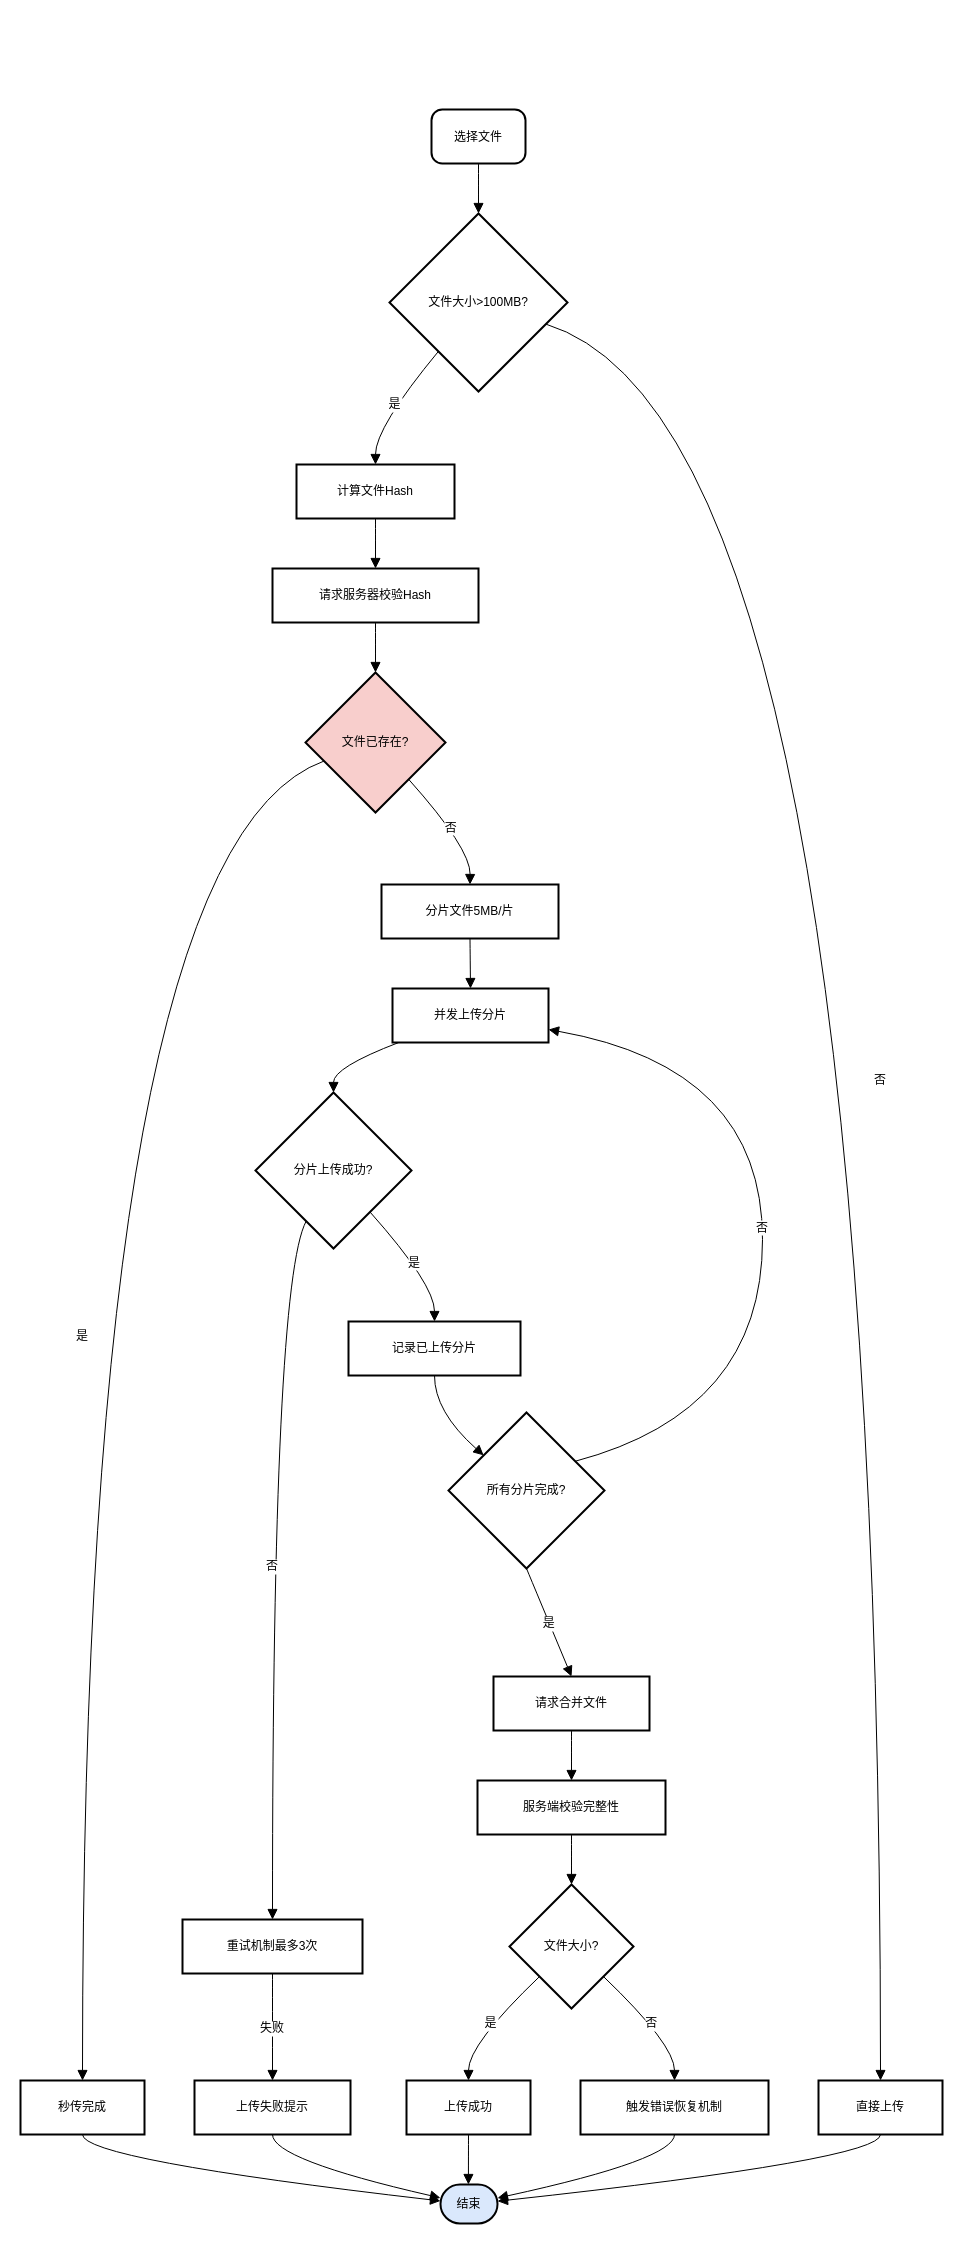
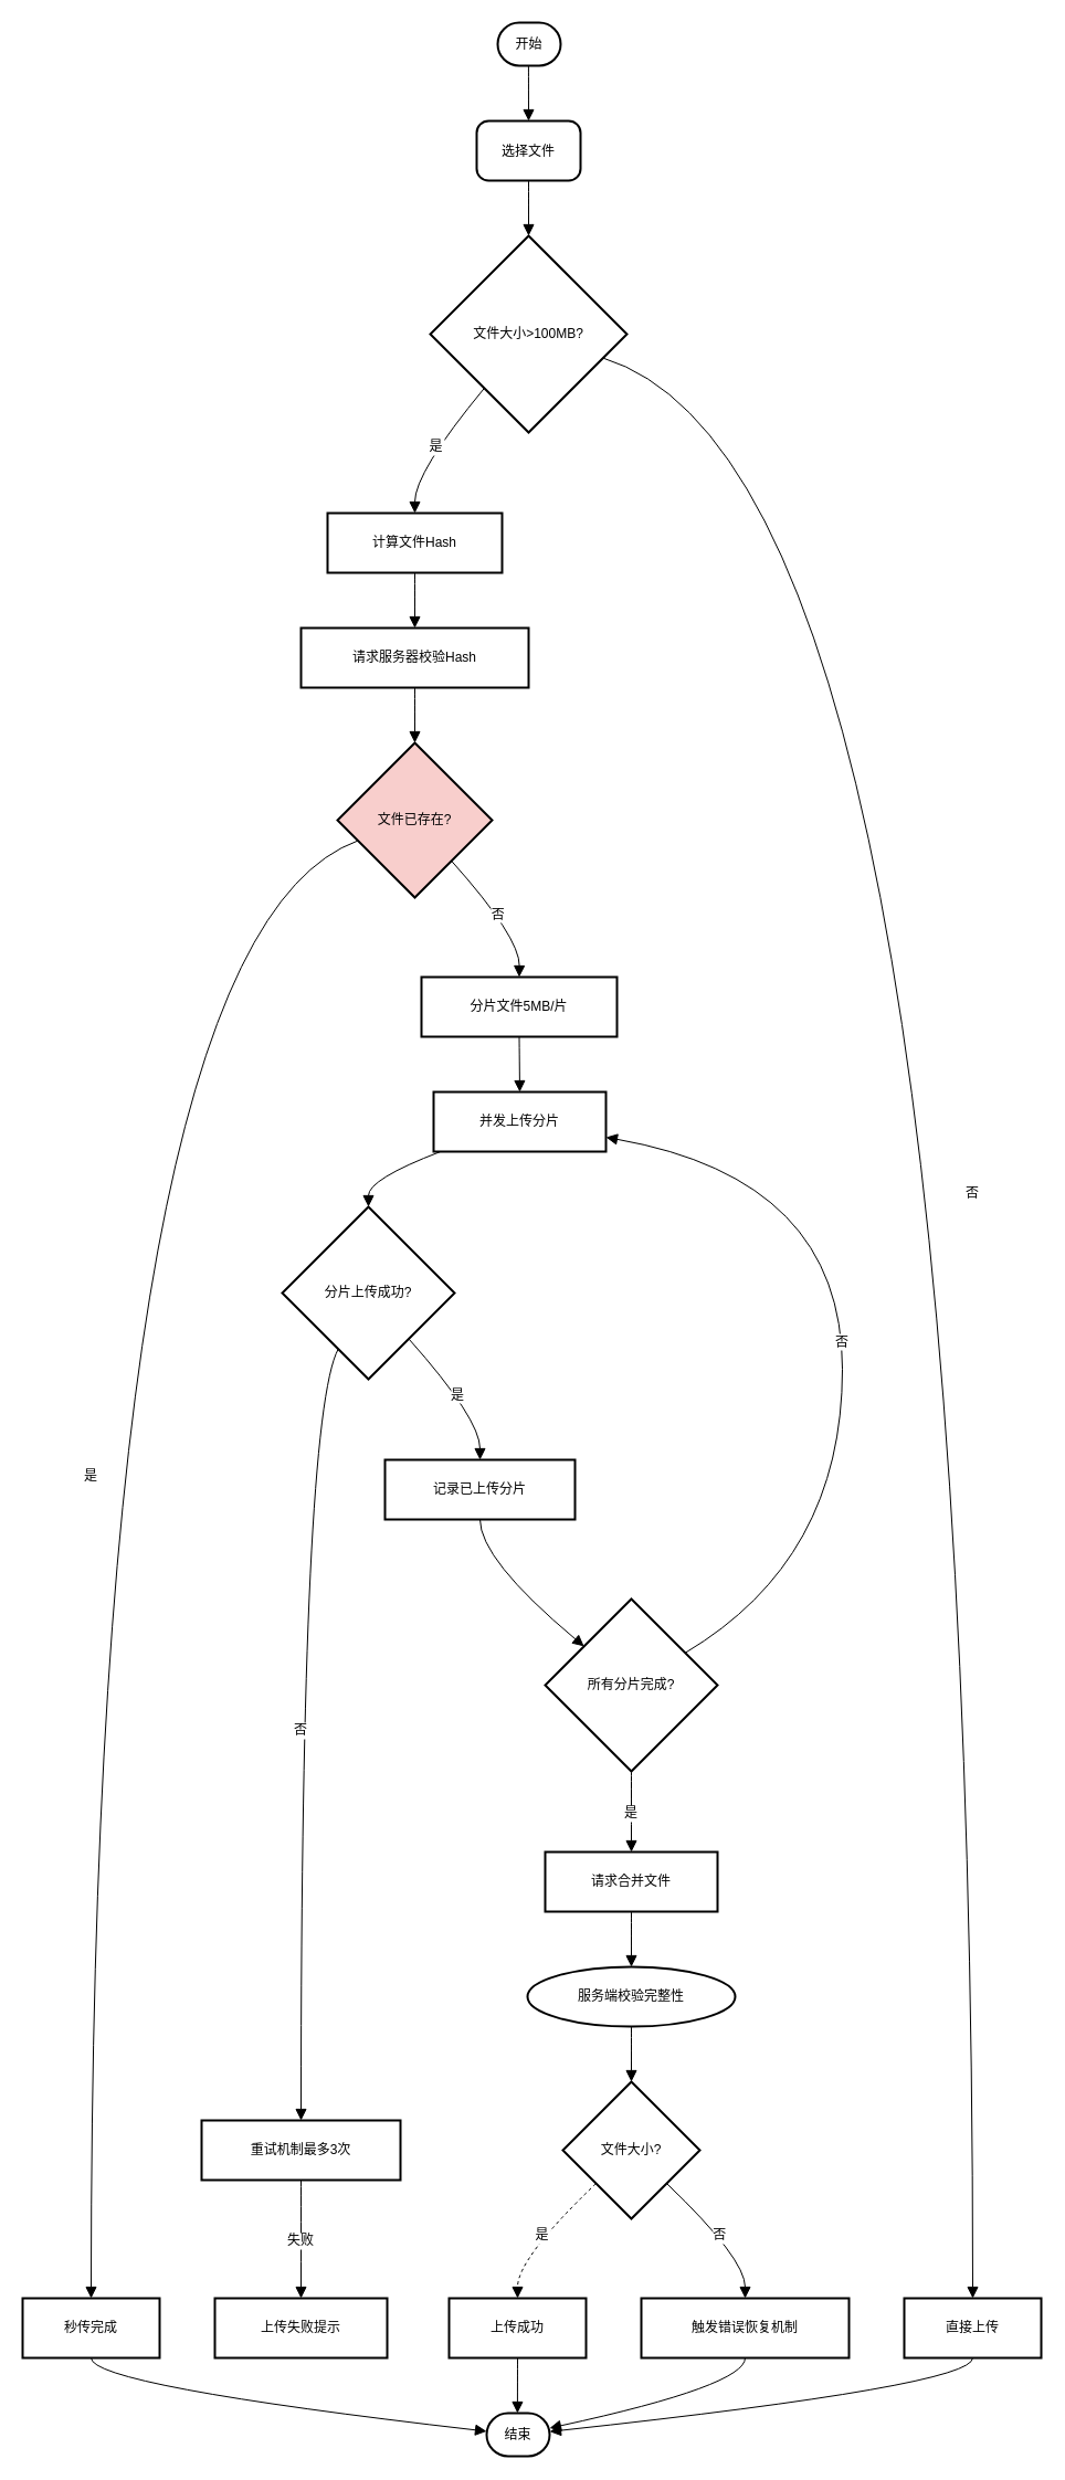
  <mxCell id="0" />
  <mxCell id="1" parent="0" />
+ <mxCell id="2" value="开始" style="rounded=1;whiteSpace=wrap;arcSize=50;strokeWidth=2;" vertex="1" parent="1"><mxGeometry x="450" y="20" width="57" height="39" as="geometry" /></mxCell>
  <mxCell id="3" value="选择文件" style="rounded=1;arcSize=20;strokeWidth=2" vertex="1" parent="1"><mxGeometry x="431" y="109" width="94" height="54" as="geometry" /></mxCell>
  <mxCell id="4" value="文件大小&gt;100MB?" style="rhombus;strokeWidth=2;whiteSpace=wrap;" vertex="1" parent="1"><mxGeometry x="389" y="213" width="178" height="178" as="geometry" /></mxCell>
  <mxCell id="5" value="计算文件Hash" style="whiteSpace=wrap;strokeWidth=2;" vertex="1" parent="1"><mxGeometry x="296" y="464" width="158" height="54" as="geometry" /></mxCell>
  <mxCell id="6" value="直接上传" style="whiteSpace=wrap;strokeWidth=2;" vertex="1" parent="1"><mxGeometry x="818" y="2080" width="124" height="54" as="geometry" /></mxCell>
  <mxCell id="7" value="请求服务器校验Hash" style="whiteSpace=wrap;strokeWidth=2;" vertex="1" parent="1"><mxGeometry x="272" y="568" width="206" height="54" as="geometry" /></mxCell>
  <mxCell id="8" value="文件已存在?" style="rhombus;strokeWidth=2;whiteSpace=wrap;fillColor=#f8cecc;" vertex="1" parent="1"><mxGeometry x="305" y="672" width="140" height="140" as="geometry" /></mxCell>
  <mxCell id="9" value="秒传完成" style="whiteSpace=wrap;strokeWidth=2;" vertex="1" parent="1"><mxGeometry x="20" y="2080" width="124" height="54" as="geometry" /></mxCell>
  <mxCell id="10" value="分片文件5MB/片" style="whiteSpace=wrap;strokeWidth=2;" vertex="1" parent="1"><mxGeometry x="381" y="884" width="177" height="54" as="geometry" /></mxCell>
  <mxCell id="11" value="并发上传分片" style="whiteSpace=wrap;strokeWidth=2;" vertex="1" parent="1"><mxGeometry x="392" y="988" width="156" height="54" as="geometry" /></mxCell>
  <mxCell id="12" value="分片上传成功?" style="rhombus;strokeWidth=2;whiteSpace=wrap;" vertex="1" parent="1"><mxGeometry x="255" y="1092" width="156" height="156" as="geometry" /></mxCell>
  <mxCell id="13" value="重试机制最多3次" style="whiteSpace=wrap;strokeWidth=2;" vertex="1" parent="1"><mxGeometry x="182" y="1919" width="180" height="54" as="geometry" /></mxCell>
  <mxCell id="14" value="记录已上传分片" style="whiteSpace=wrap;strokeWidth=2;" vertex="1" parent="1"><mxGeometry x="348" y="1321" width="172" height="54" as="geometry" /></mxCell>
  <mxCell id="15" value="上传失败提示" style="whiteSpace=wrap;strokeWidth=2;" vertex="1" parent="1"><mxGeometry x="194" y="2080" width="156" height="54" as="geometry" /></mxCell>
- <mxCell id="16" value="所有分片完成?" style="rhombus;strokeWidth=2;whiteSpace=wrap;" vertex="1" parent="1"><mxGeometry x="448" y="1412" width="156" height="156" as="geometry" /></mxCell>
+ <mxCell id="16" value="所有分片完成?" style="rhombus;strokeWidth=2;whiteSpace=wrap;" vertex="1" parent="1"><mxGeometry x="493" y="1447" width="156" height="156" as="geometry" /></mxCell>
  <mxCell id="17" value="请求合并文件" style="whiteSpace=wrap;strokeWidth=2;" vertex="1" parent="1"><mxGeometry x="493" y="1676" width="156" height="54" as="geometry" /></mxCell>
- <mxCell id="18" value="服务端校验完整性" style="whiteSpace=wrap;strokeWidth=2;" vertex="1" parent="1"><mxGeometry x="477" y="1780" width="188" height="54" as="geometry" /></mxCell>
+ <mxCell id="18" value="服务端校验完整性" style="ellipse;whiteSpace=wrap;strokeWidth=2;" vertex="1" parent="1"><mxGeometry x="477" y="1780" width="188" height="54" as="geometry" /></mxCell>
  <mxCell id="19" value="文件大小?" style="rhombus;strokeWidth=2;whiteSpace=wrap;" vertex="1" parent="1"><mxGeometry x="509" y="1884" width="124" height="124" as="geometry" /></mxCell>
  <mxCell id="20" value="上传成功" style="whiteSpace=wrap;strokeWidth=2;" vertex="1" parent="1"><mxGeometry x="406" y="2080" width="124" height="54" as="geometry" /></mxCell>
  <mxCell id="21" value="触发错误恢复机制" style="whiteSpace=wrap;strokeWidth=2;" vertex="1" parent="1"><mxGeometry x="580" y="2080" width="188" height="54" as="geometry" /></mxCell>
- <mxCell id="22" value="结束" style="rounded=1;whiteSpace=wrap;arcSize=50;strokeWidth=2;fillColor=#dae8fc;" vertex="1" parent="1"><mxGeometry x="440" y="2184" width="57" height="39" as="geometry" /></mxCell>
+ <mxCell id="22" value="结束" style="rounded=1;whiteSpace=wrap;arcSize=50;strokeWidth=2;" vertex="1" parent="1"><mxGeometry x="440" y="2184" width="57" height="39" as="geometry" /></mxCell>
+ <mxCell id="23" value="" style="curved=1;startArrow=none;endArrow=block;exitX=0.49;exitY=1;entryX=0.5;entryY=0;rounded=0;fontSize=12;startSize=8;endSize=8;" edge="1" parent="1" source="2" target="3"><mxGeometry relative="1" as="geometry"><Array as="points" /></mxGeometry></mxCell>
  <mxCell id="24" value="" style="curved=1;startArrow=none;endArrow=block;exitX=0.5;exitY=1;entryX=0.5;entryY=0;rounded=0;fontSize=12;startSize=8;endSize=8;" edge="1" parent="1" source="3" target="4"><mxGeometry relative="1" as="geometry"><Array as="points" /></mxGeometry></mxCell>
  <mxCell id="25" value="是" style="curved=1;startArrow=none;endArrow=block;exitX=0.09;exitY=1;entryX=0.5;entryY=-0.01;rounded=0;fontSize=12;startSize=8;endSize=8;" edge="1" parent="1" source="4" target="5"><mxGeometry relative="1" as="geometry"><Array as="points"><mxPoint x="375" y="427" /></Array></mxGeometry></mxCell>
  <mxCell id="26" value="否" style="curved=1;startArrow=none;endArrow=block;exitX=1;exitY=0.66;entryX=0.5;entryY=0.01;rounded=0;fontSize=12;startSize=8;endSize=8;" edge="1" parent="1" source="4" target="6"><mxGeometry relative="1" as="geometry"><Array as="points"><mxPoint x="880" y="427" /></Array></mxGeometry></mxCell>
  <mxCell id="27" value="" style="curved=1;startArrow=none;endArrow=block;exitX=0.5;exitY=0.99;entryX=0.5;entryY=-0.01;rounded=0;fontSize=12;startSize=8;endSize=8;" edge="1" parent="1" source="5" target="7"><mxGeometry relative="1" as="geometry"><Array as="points" /></mxGeometry></mxCell>
  <mxCell id="28" value="" style="curved=1;startArrow=none;endArrow=block;exitX=0.5;exitY=0.99;entryX=0.5;entryY=0;rounded=0;fontSize=12;startSize=8;endSize=8;" edge="1" parent="1" source="7" target="8"><mxGeometry relative="1" as="geometry"><Array as="points" /></mxGeometry></mxCell>
  <mxCell id="29" value="是" style="curved=1;startArrow=none;endArrow=block;exitX=0;exitY=0.68;entryX=0.5;entryY=0.01;rounded=0;fontSize=12;startSize=8;endSize=8;" edge="1" parent="1" source="8" target="9"><mxGeometry relative="1" as="geometry"><Array as="points"><mxPoint x="82" y="848" /></Array></mxGeometry></mxCell>
  <mxCell id="30" value="否" style="curved=1;startArrow=none;endArrow=block;exitX=0.95;exitY=1;entryX=0.5;entryY=0;rounded=0;fontSize=12;startSize=8;endSize=8;" edge="1" parent="1" source="8" target="10"><mxGeometry relative="1" as="geometry"><Array as="points"><mxPoint x="470" y="848" /></Array></mxGeometry></mxCell>
  <mxCell id="31" value="" style="curved=1;startArrow=none;endArrow=block;exitX=0.5;exitY=1;entryX=0.5;entryY=0;rounded=0;fontSize=12;startSize=8;endSize=8;" edge="1" parent="1" source="10" target="11"><mxGeometry relative="1" as="geometry"><Array as="points" /></mxGeometry></mxCell>
  <mxCell id="32" value="" style="curved=1;startArrow=none;endArrow=block;exitX=0.04;exitY=1;entryX=0.5;entryY=0;rounded=0;fontSize=12;startSize=8;endSize=8;" edge="1" parent="1" source="11" target="12"><mxGeometry relative="1" as="geometry"><Array as="points"><mxPoint x="333" y="1067" /></Array></mxGeometry></mxCell>
  <mxCell id="33" value="否" style="curved=1;startArrow=none;endArrow=block;exitX=0.23;exitY=1;entryX=0.5;entryY=0;rounded=0;fontSize=12;startSize=8;endSize=8;" edge="1" parent="1" source="12" target="13"><mxGeometry relative="1" as="geometry"><Array as="points"><mxPoint x="272" y="1284" /></Array></mxGeometry></mxCell>
  <mxCell id="34" value="是" style="curved=1;startArrow=none;endArrow=block;exitX=0.94;exitY=1;entryX=0.5;entryY=-0.01;rounded=0;fontSize=12;startSize=8;endSize=8;" edge="1" parent="1" source="12" target="14"><mxGeometry relative="1" as="geometry"><Array as="points"><mxPoint x="434" y="1284" /></Array></mxGeometry></mxCell>
  <mxCell id="35" value="失败" style="curved=1;startArrow=none;endArrow=block;exitX=0.5;exitY=1;entryX=0.5;entryY=0.01;rounded=0;fontSize=12;startSize=8;endSize=8;" edge="1" parent="1" source="13" target="15"><mxGeometry relative="1" as="geometry"><Array as="points" /></mxGeometry></mxCell>
  <mxCell id="36" value="" style="curved=1;startArrow=none;endArrow=block;exitX=0.5;exitY=0.99;entryX=0;entryY=0.09;rounded=0;fontSize=12;startSize=8;endSize=8;" edge="1" parent="1" source="14" target="16"><mxGeometry relative="1" as="geometry"><Array as="points"><mxPoint x="434" y="1411" /></Array></mxGeometry></mxCell>
  <mxCell id="37" value="否" style="curved=1;startArrow=none;endArrow=block;exitX=1;exitY=0.2;entryX=1;entryY=0.76;rounded=0;fontSize=12;startSize=8;endSize=8;" edge="1" parent="1" source="16" target="11"><mxGeometry relative="1" as="geometry"><Array as="points"><mxPoint x="762" y="1411" /><mxPoint x="762" y="1067" /></Array></mxGeometry></mxCell>
  <mxCell id="38" value="是" style="curved=1;startArrow=none;endArrow=block;exitX=0.5;exitY=1;entryX=0.5;entryY=0;rounded=0;fontSize=12;startSize=8;endSize=8;" edge="1" parent="1" source="16" target="17"><mxGeometry relative="1" as="geometry"><Array as="points" /></mxGeometry></mxCell>
  <mxCell id="39" value="" style="curved=1;startArrow=none;endArrow=block;exitX=0.5;exitY=1;entryX=0.5;entryY=0;rounded=0;fontSize=12;startSize=8;endSize=8;" edge="1" parent="1" source="17" target="18"><mxGeometry relative="1" as="geometry"><Array as="points" /></mxGeometry></mxCell>
  <mxCell id="40" value="" style="curved=1;startArrow=none;endArrow=block;exitX=0.5;exitY=1;entryX=0.5;entryY=0;rounded=0;fontSize=12;startSize=8;endSize=8;" edge="1" parent="1" source="18" target="19"><mxGeometry relative="1" as="geometry"><Array as="points" /></mxGeometry></mxCell>
- <mxCell id="41" value="是" style="curved=1;startArrow=none;endArrow=block;exitX=0;exitY=0.97;entryX=0.5;entryY=0.01;rounded=0;fontSize=12;startSize=8;endSize=8;" edge="1" parent="1" source="19" target="20"><mxGeometry relative="1" as="geometry"><Array as="points"><mxPoint x="468" y="2044" /></Array></mxGeometry></mxCell>
+ <mxCell id="41" value="是" style="curved=1;startArrow=none;endArrow=block;exitX=0;exitY=0.97;entryX=0.5;entryY=0.01;rounded=0;fontSize=12;startSize=8;endSize=8;dashed=1;" edge="1" parent="1" source="19" target="20"><mxGeometry relative="1" as="geometry"><Array as="points"><mxPoint x="468" y="2044" /></Array></mxGeometry></mxCell>
  <mxCell id="42" value="否" style="curved=1;startArrow=none;endArrow=block;exitX=1;exitY=0.97;entryX=0.5;entryY=0.01;rounded=0;fontSize=12;startSize=8;endSize=8;" edge="1" parent="1" source="19" target="21"><mxGeometry relative="1" as="geometry"><Array as="points"><mxPoint x="674" y="2044" /></Array></mxGeometry></mxCell>
  <mxCell id="43" value="" style="curved=1;startArrow=none;endArrow=block;exitX=0.5;exitY=1.01;entryX=0.49;entryY=0.01;rounded=0;fontSize=12;startSize=8;endSize=8;" edge="1" parent="1" source="20" target="22"><mxGeometry relative="1" as="geometry"><Array as="points" /></mxGeometry></mxCell>
  <mxCell id="44" value="" style="curved=1;startArrow=none;endArrow=block;exitX=0.5;exitY=1.01;entryX=0.99;entryY=0.35;rounded=0;fontSize=12;startSize=8;endSize=8;" edge="1" parent="1" source="21" target="22"><mxGeometry relative="1" as="geometry"><Array as="points"><mxPoint x="674" y="2159" /></Array></mxGeometry></mxCell>
  <mxCell id="45" value="" style="curved=1;startArrow=none;endArrow=block;exitX=0.5;exitY=1.01;entryX=0.99;entryY=0.43;rounded=0;fontSize=12;startSize=8;endSize=8;" edge="1" parent="1" source="6" target="22"><mxGeometry relative="1" as="geometry"><Array as="points"><mxPoint x="880" y="2159" /></Array></mxGeometry></mxCell>
  <mxCell id="46" value="" style="curved=1;startArrow=none;endArrow=block;exitX=0.5;exitY=1.01;entryX=-0.01;entryY=0.42;rounded=0;fontSize=12;startSize=8;endSize=8;" edge="1" parent="1" source="9" target="22"><mxGeometry relative="1" as="geometry"><Array as="points"><mxPoint x="82" y="2159" /></Array></mxGeometry></mxCell>
- <mxCell id="47" value="" style="curved=1;startArrow=none;endArrow=block;exitX=0.5;exitY=1.01;entryX=-0.01;entryY=0.34;rounded=0;fontSize=12;startSize=8;endSize=8;" edge="1" parent="1" source="15" target="22"><mxGeometry relative="1" as="geometry"><Array as="points"><mxPoint x="272" y="2159" /></Array></mxGeometry></mxCell>
